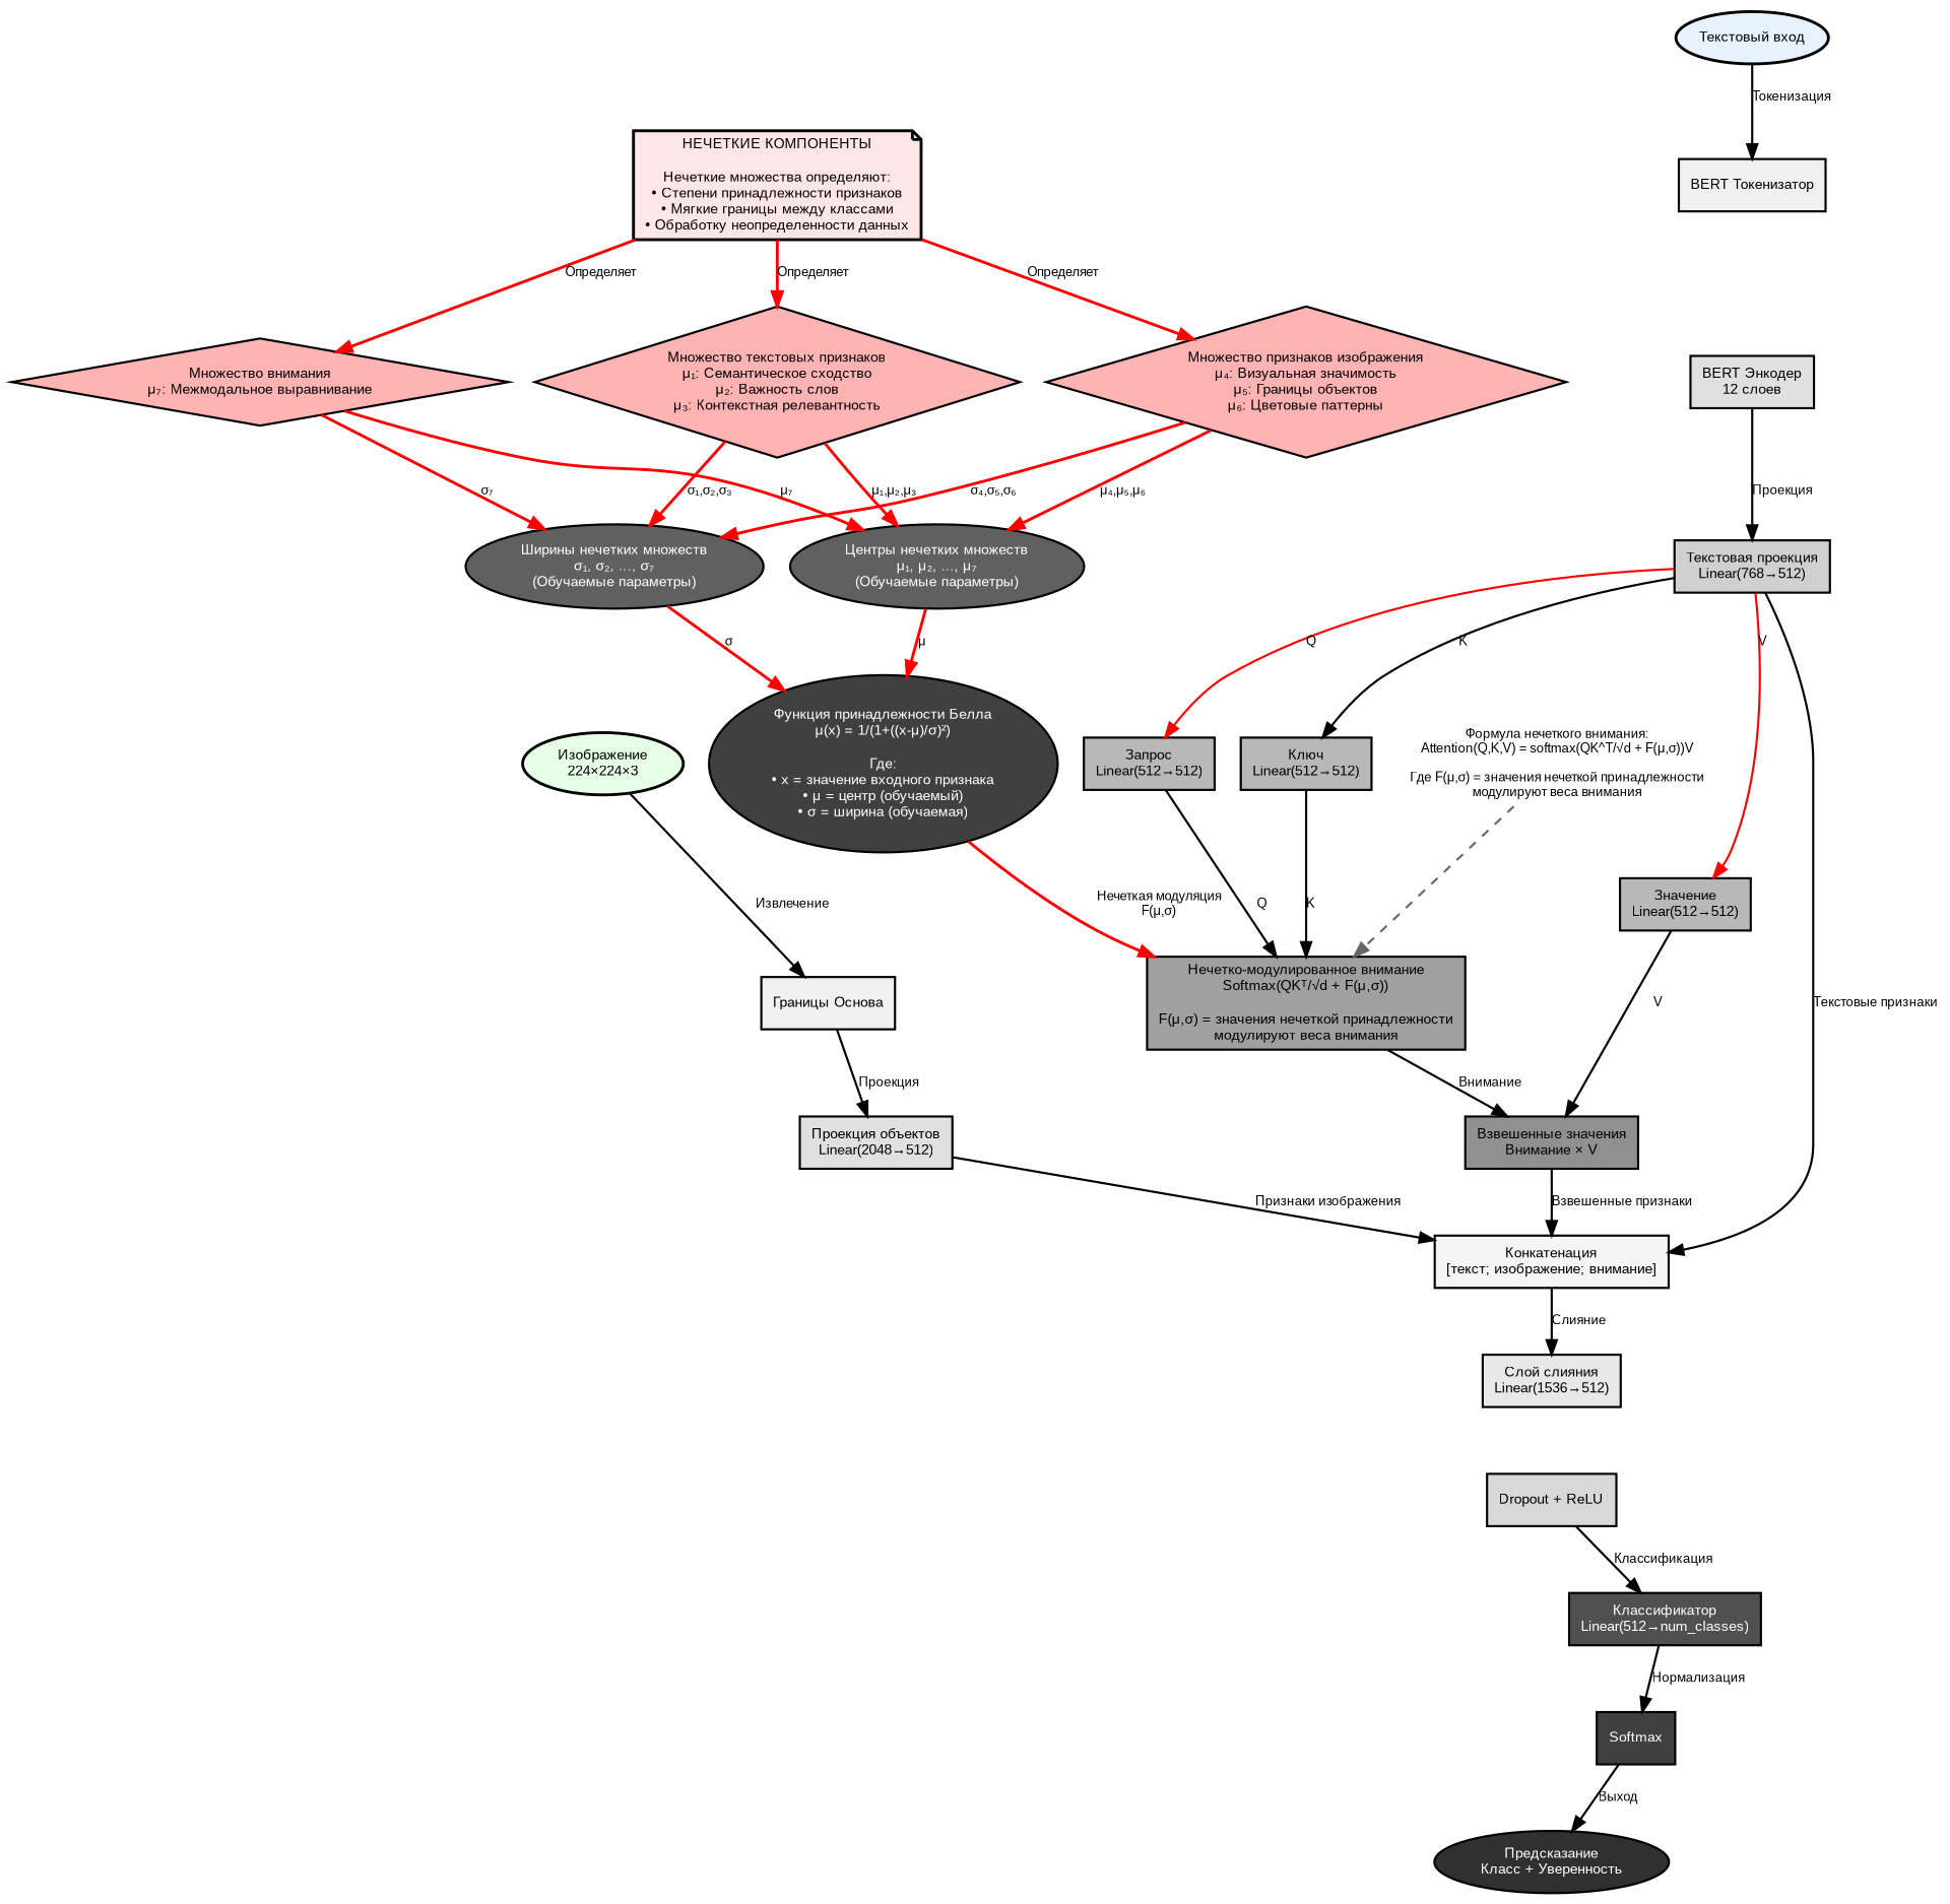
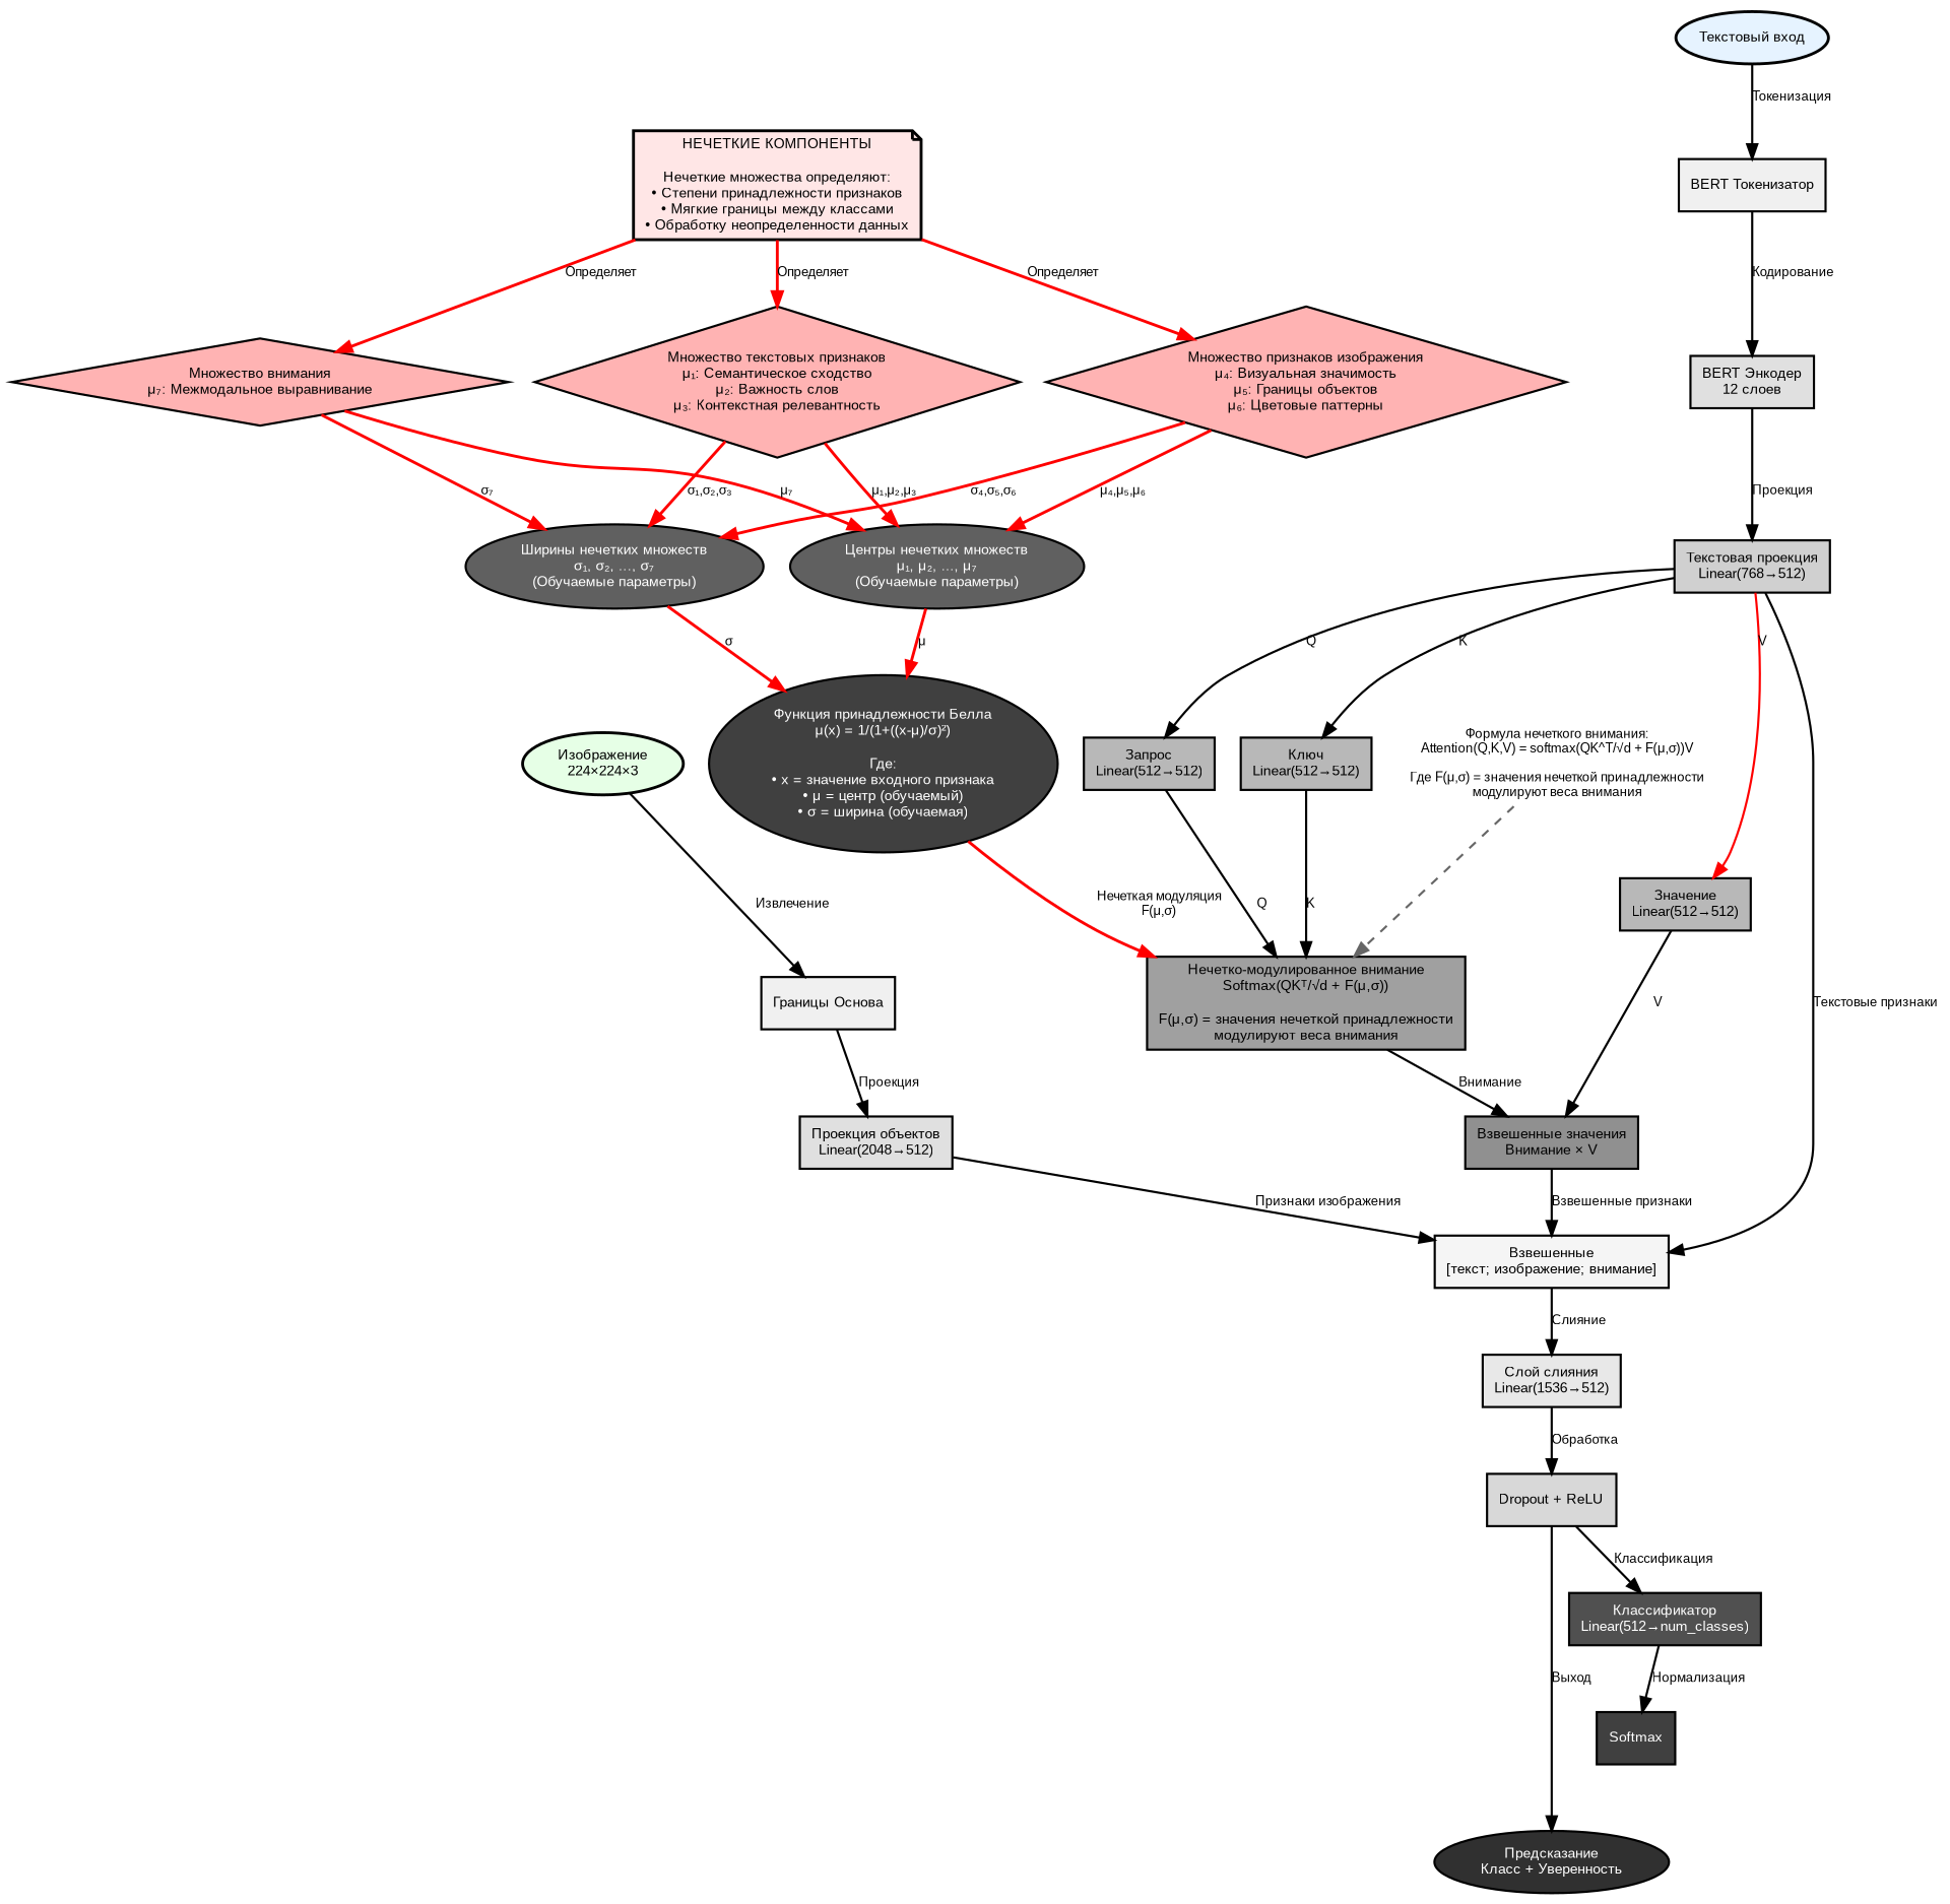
  digraph {
    rankdir=TB
    node [fillcolor="#B8B8B8" fontcolor="#000000" fontname=Arial fontsize=10 penwidth=1.5 shape=box style=filled]
    edge [color="#000000" fontname=Arial fontsize=9 penwidth=1.5]
    n1 [fillcolor="#E6F3FF" label="Текстовый вход" penwidth=2 shape=ellipse]
    n2 [fillcolor="#F0F0F0" label="BERT Токенизатор"]
    n3 [fillcolor="#E0E0E0" label="BERT Энкодер\n12 слоев"]
    n4 [fillcolor="#E6FFE6" label="Изображение\n224×224×3" penwidth=2 shape=ellipse]
    n5 [fillcolor="#F0F0F0" label="Границы Основа"]
    n6 [fillcolor="#E0E0E0" label="Проекция объектов\nLinear(2048→512)"]
    n7 [fillcolor="#D0D0D0" label="Текстовая проекция\nLinear(768→512)"]
    n8 [label="Запрос\nLinear(512→512)"]
    n9 [label="Ключ\nLinear(512→512)"]
    n10 [label="Значение\nLinear(512→512)"]
-   n11 [fillcolor="#F5F5F5" label="Конкатенация\n[текст; изображение; внимание]"]
+   n11 [fillcolor="#F5F5F5" label="Взвешенные\n[текст; изображение; внимание]"]
    n12 [fillcolor="#A0A0A0" label="Нечетко-модулированное внимание\nSoftmax(QKᵀ/√d + F(μ,σ))\n\nF(μ,σ) = значения нечеткой принадлежности\nмодулируют веса внимания"]
    n13 [fillcolor="#909090" label="Взвешенные значения\nВнимание × V"]
    n14 [fillcolor="#E8E8E8" label="Слой слияния\nLinear(1536→512)"]
    n15 [fillcolor="#FFE6E6" label="НЕЧЕТКИЕ КОМПОНЕНТЫ\n\nНечеткие множества определяют:\n• Степени принадлежности признаков\n• Мягкие границы между классами\n• Обработку неопределенности данных" penwidth=2 shape=note]
    n16 [fillcolor="#FFB3B3" label="Множество текстовых признаков\nμ₁: Семантическое сходство\nμ₂: Важность слов\nμ₃: Контекстная релевантность" shape=diamond]
    n17 [fillcolor="#FFB3B3" label="Множество признаков изображения\nμ₄: Визуальная значимость\nμ₅: Границы объектов\nμ₆: Цветовые паттерны" shape=diamond]
    n18 [fillcolor="#FFB3B3" label="Множество внимания\nμ₇: Межмодальное выравнивание" shape=diamond]
    n19 [fillcolor="#606060" fontcolor="#FFFFFF" label="Центры нечетких множеств\nμ₁, μ₂, ..., μ₇\n(Обучаемые параметры)" shape=ellipse]
    n20 [fillcolor="#606060" fontcolor="#FFFFFF" label="Ширины нечетких множеств\nσ₁, σ₂, ..., σ₇\n(Обучаемые параметры)" shape=ellipse]
    n21 [fillcolor="#404040" fontcolor="#FFFFFF" label="Функция принадлежности Белла\nμ(x) = 1/(1+((x-μ)/σ)²)\n\nГде:\n• x = значение входного признака\n• μ = центр (обучаемый)\n• σ = ширина (обучаемая)" shape=ellipse]
    n22 [fillcolor="#D8D8D8" label="Dropout + ReLU"]
    n23 [fillcolor="#505050" fontcolor="#FFFFFF" label="Классификатор\nLinear(512→num_classes)"]
    n24 [fillcolor="#404040" fontcolor="#FFFFFF" label=Softmax]
    n25 [fillcolor="#303030" fontcolor="#FFFFFF" label="Предсказание\nКласс + Уверенность" shape=ellipse]
    n26 [fillcolor="#FFFFFF" fontsize=9 label="Формула нечеткого внимания:\nAttention(Q,K,V) = softmax(QK^T/√d + F(μ,σ))V\n\nГде F(μ,σ) = значения нечеткой принадлежности\nмодулируют веса внимания" penwidth=1 shape=plaintext]
    n1 -> n2 [label="Токенизация"]
+   n2 -> n3 [label="Кодирование"]
    n3 -> n7 [label="Проекция"]
    n4 -> n5 [label="Извлечение"]
    n5 -> n6 [label="Проекция"]
    n6 -> n11 [label="Признаки изображения"]
-   n7 -> n8 [color="#FF0000" label=Q]
+   n7 -> n8 [label=Q]
    n7 -> n9 [label=K]
    n7 -> n10 [color="#FF0000" label=V]
    n7 -> n11 [label="Текстовые признаки"]
    n8 -> n12 [label=Q]
    n9 -> n12 [label=K]
    n10 -> n13 [label=V]
    n11 -> n14 [label="Слияние"]
    n12 -> n13 [label="Внимание"]
    n13 -> n11 [label="Взвешенные признаки"]
+   n14 -> n22 [label="Обработка"]
    n15 -> n16 [color="#FF0000" label="Определяет" penwidth=2]
    n15 -> n17 [color="#FF0000" label="Определяет" penwidth=2]
    n15 -> n18 [color="#FF0000" label="Определяет" penwidth=2]
    n16 -> n19 [color="#FF0000" label="μ₁,μ₂,μ₃" penwidth=2]
    n16 -> n20 [color="#FF0000" label="σ₁,σ₂,σ₃" penwidth=2]
    n17 -> n19 [color="#FF0000" label="μ₄,μ₅,μ₆" penwidth=2]
    n17 -> n20 [color="#FF0000" label="σ₄,σ₅,σ₆" penwidth=2]
    n18 -> n19 [color="#FF0000" label="μ₇" penwidth=2]
    n18 -> n20 [color="#FF0000" label="σ₇" penwidth=2]
    n19 -> n21 [color="#FF0000" label="μ" penwidth=2]
    n20 -> n21 [color="#FF0000" label="σ" penwidth=2]
    n21 -> n12 [color="#FF0000" label="Нечеткая модуляция\nF(μ,σ)" penwidth=2]
    n22 -> n23 [label="Классификация"]
    n23 -> n24 [label="Нормализация"]
-   n24 -> n25 [label="Выход"]
+   n22 -> n25 [label="Выход"]
    n26 -> n12 [color="#666666" style=dashed]
  }
